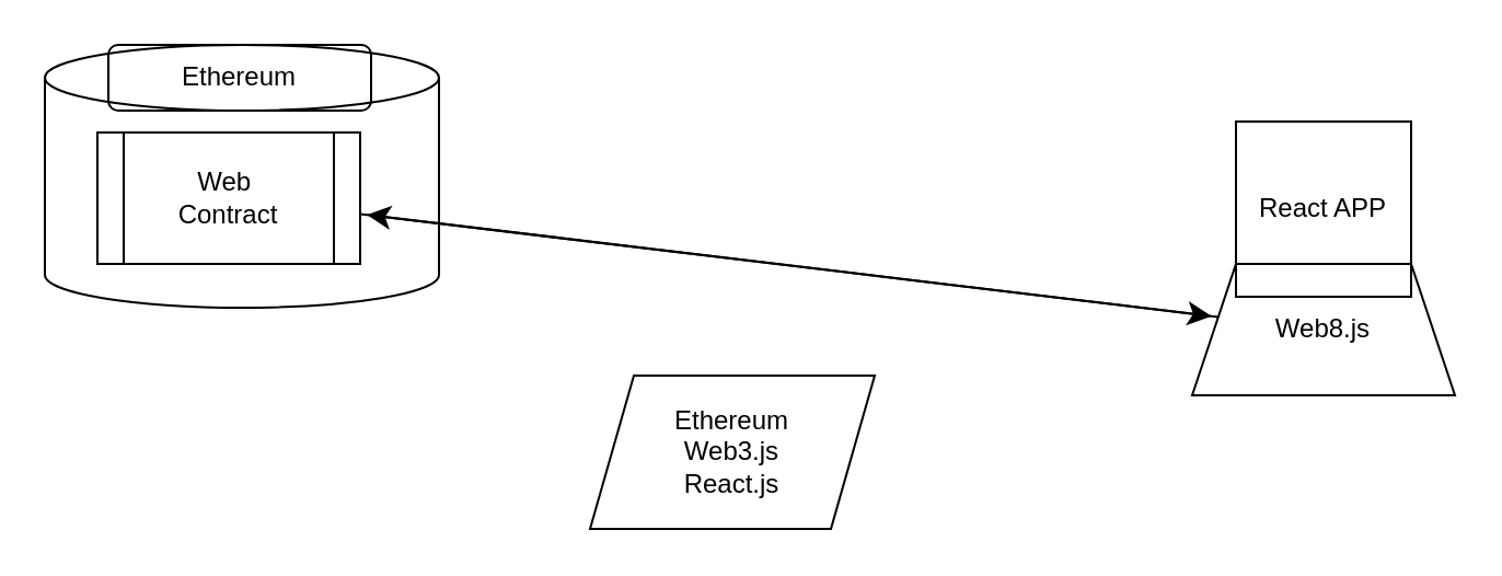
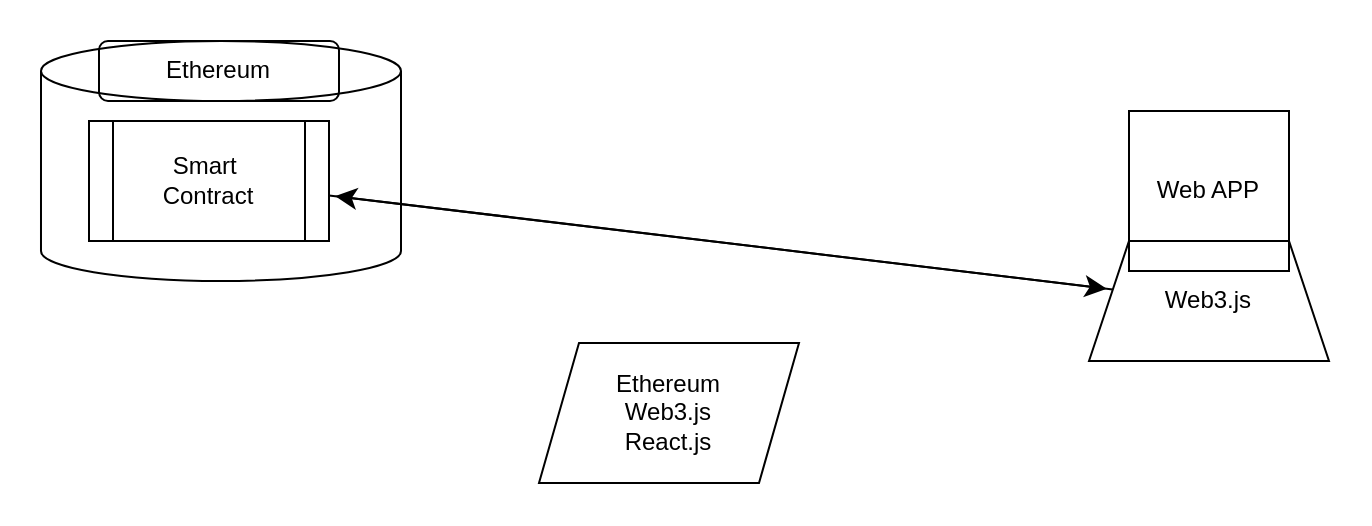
  <mxCell id="0" />
  <mxCell id="1" parent="0" />
- <mxCell id="2" value="React APP" style="whiteSpace=wrap;html=1;aspect=fixed;fillColor=none;" parent="1" vertex="1"><mxGeometry x="564" y="55" width="80" height="80" as="geometry" /></mxCell>
+ <mxCell id="2" value="Web APP" style="whiteSpace=wrap;html=1;aspect=fixed;fillColor=none;" parent="1" vertex="1"><mxGeometry x="564" y="55" width="80" height="80" as="geometry" /></mxCell>
  <mxCell id="3" style="edgeStyle=none;html=1;endSize=8;targetPerimeterSpacing=3;" parent="1" source="4" target="6" edge="1"><mxGeometry relative="1" as="geometry" /></mxCell>
- <mxCell id="4" value="Web&amp;nbsp;&lt;br&gt;Contract" style="shape=process;whiteSpace=wrap;html=1;backgroundOutline=1;fillColor=none;" parent="1" vertex="1"><mxGeometry x="44" y="60" width="120" height="60" as="geometry" /></mxCell>
+ <mxCell id="4" value="Smart&amp;nbsp;&lt;br&gt;Contract" style="shape=process;whiteSpace=wrap;html=1;backgroundOutline=1;fillColor=none;" parent="1" vertex="1"><mxGeometry x="44" y="60" width="120" height="60" as="geometry" /></mxCell>
  <mxCell id="5" style="edgeStyle=none;html=1;endSize=8;targetPerimeterSpacing=3;" parent="1" source="6" target="4" edge="1"><mxGeometry relative="1" as="geometry" /></mxCell>
- <mxCell id="6" value="Web8.js" style="shape=trapezoid;perimeter=trapezoidPerimeter;whiteSpace=wrap;html=1;fixedSize=1;fillColor=none;" parent="1" vertex="1"><mxGeometry x="544" y="120" width="120" height="60" as="geometry" /></mxCell>
+ <mxCell id="6" value="Web3.js" style="shape=trapezoid;perimeter=trapezoidPerimeter;whiteSpace=wrap;html=1;fixedSize=1;fillColor=none;" parent="1" vertex="1"><mxGeometry x="544" y="120" width="120" height="60" as="geometry" /></mxCell>
  <mxCell id="7" value="" style="shape=cylinder3;whiteSpace=wrap;html=1;boundedLbl=1;backgroundOutline=1;size=15;fillColor=none;" parent="1" vertex="1"><mxGeometry x="20" y="20" width="180" height="120" as="geometry" /></mxCell>
  <mxCell id="8" value="Ethereum" style="whiteSpace=wrap;html=1;fillColor=none;rounded=1;" parent="1" vertex="1"><mxGeometry x="49" y="20" width="120" height="30" as="geometry" /></mxCell>
  <mxCell id="9" value="Ethereum&lt;br&gt;Web3.js&lt;br&gt;React.js&lt;br&gt;" style="shape=parallelogram;perimeter=parallelogramPerimeter;whiteSpace=wrap;html=1;fixedSize=1;fillColor=none;" parent="1" vertex="1"><mxGeometry x="269" y="171" width="130" height="70" as="geometry" /></mxCell>
